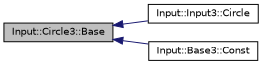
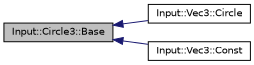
  digraph {
    rankdir=LR
    node [color=black fillcolor=white fontname=Helvetica fontsize=10 shape=record style=filled]
    edge [color=midnightblue dir=back fontname=Helvetica fontsize=10 labelfontname=Helvetica labelfontsize=10 style=solid]
    n1 [fillcolor=grey75 fontcolor=black height=0.2 label="Input::Circle3::Base" width=0.4]
-   n2 [height=0.2 label="Input::Input3::Circle" width=0.4]
-   n3 [height=0.2 label="Input::Base3::Const" width=0.4]
+   n2 [height=0.2 label="Input::Vec3::Circle" width=0.4]
+   n3 [height=0.2 label="Input::Vec3::Const" width=0.4]
    n1 -> n2
    n1 -> n3
  }
